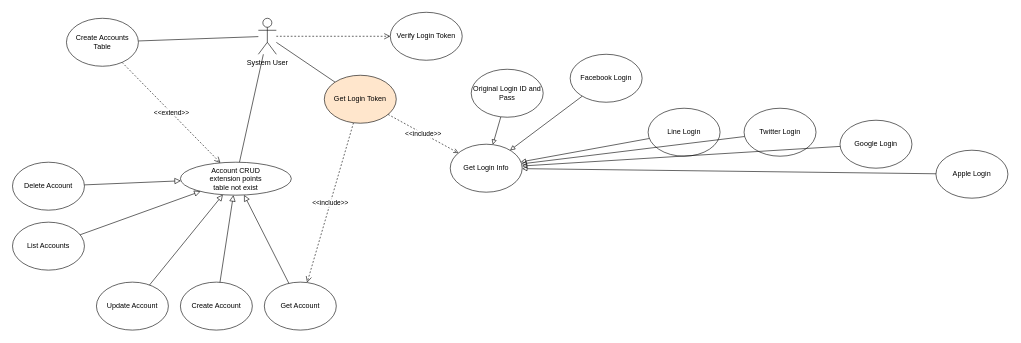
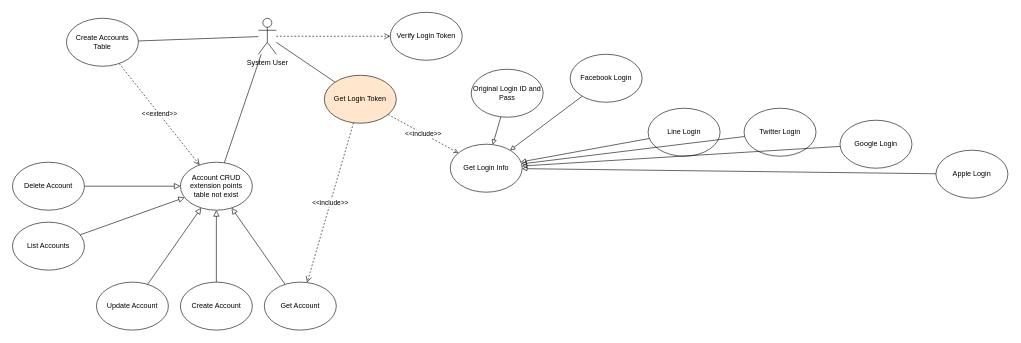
  <mxCell id="0" />
  <mxCell id="1" parent="0" />
  <mxCell id="2" value="" style="edgeStyle=none;html=1;endArrow=none;endFill=0;" edge="1" parent="1" source="6" target="33"><mxGeometry relative="1" as="geometry" /></mxCell>
  <mxCell id="3" value="" style="edgeStyle=none;html=1;endArrow=none;endFill=0;" edge="1" parent="1" source="6" target="36"><mxGeometry relative="1" as="geometry"><mxPoint x="612.026" y="89.693" as="targetPoint" /></mxGeometry></mxCell>
  <mxCell id="4" value="" style="edgeStyle=none;html=1;endArrow=none;endFill=0;" edge="1" parent="1" source="6" target="16"><mxGeometry relative="1" as="geometry" /></mxCell>
  <mxCell id="5" value="" style="edgeStyle=none;html=1;dashed=1;endArrow=open;endFill=0;endSize=8;" edge="1" parent="1" source="6" target="34"><mxGeometry relative="1" as="geometry" /></mxCell>
  <mxCell id="6" value="System User" style="shape=umlActor;verticalLabelPosition=bottom;verticalAlign=top;html=1;outlineConnect=0;" vertex="1" parent="1"><mxGeometry x="430" y="30" width="30" height="60" as="geometry" /></mxCell>
  <mxCell id="7" value="Create Account" style="ellipse;whiteSpace=wrap;html=1;" vertex="1" parent="1"><mxGeometry x="300" y="470" width="120" height="80" as="geometry" /></mxCell>
  <mxCell id="8" value="Update Account" style="ellipse;whiteSpace=wrap;html=1;" vertex="1" parent="1"><mxGeometry x="160" y="470" width="120" height="80" as="geometry" /></mxCell>
  <mxCell id="9" value="&amp;lt;&amp;lt;include&amp;gt;&amp;gt;" style="edgeStyle=none;html=1;dashed=1;endArrow=open;endFill=0;" edge="1" parent="1" source="33" target="10"><mxGeometry relative="1" as="geometry" /></mxCell>
  <mxCell id="10" value="Get Login Info" style="ellipse;whiteSpace=wrap;html=1;" vertex="1" parent="1"><mxGeometry x="750" y="240" width="120" height="80" as="geometry" /></mxCell>
  <mxCell id="11" value="" style="edgeStyle=none;html=1;endArrow=block;endFill=0;endSize=8;" edge="1" parent="1" source="7" target="16"><mxGeometry relative="1" as="geometry" /></mxCell>
  <mxCell id="12" value="" style="edgeStyle=none;html=1;endArrow=block;endFill=0;endSize=8;" edge="1" parent="1" source="8" target="16"><mxGeometry relative="1" as="geometry" /></mxCell>
  <mxCell id="13" value="" style="edgeStyle=none;html=1;endArrow=block;endFill=0;endSize=8;" edge="1" parent="1" source="17" target="16"><mxGeometry relative="1" as="geometry" /></mxCell>
  <mxCell id="14" value="" style="edgeStyle=none;html=1;endArrow=block;endFill=0;endSize=8;" edge="1" parent="1" source="18" target="16"><mxGeometry relative="1" as="geometry" /></mxCell>
  <mxCell id="15" value="" style="edgeStyle=none;html=1;endArrow=block;endFill=0;endSize=8;" edge="1" parent="1" source="19" target="16"><mxGeometry relative="1" as="geometry" /></mxCell>
- <mxCell id="16" value="Account CRUD&lt;br&gt;extension points&lt;br&gt;table not exist" style="ellipse;whiteSpace=wrap;html=1;align=center;" vertex="1" parent="1"><mxGeometry x="300" y="270" width="185" height="55" as="geometry" /></mxCell>
+ <mxCell id="16" value="Account CRUD&lt;br&gt;extension points&lt;br&gt;table not exist" style="ellipse;whiteSpace=wrap;html=1;align=center;" vertex="1" parent="1"><mxGeometry x="300" y="270" width="120" height="80" as="geometry" /></mxCell>
  <mxCell id="17" value="Get Account" style="ellipse;whiteSpace=wrap;html=1;" vertex="1" parent="1"><mxGeometry x="440" y="470" width="120" height="80" as="geometry" /></mxCell>
  <mxCell id="18" value="List Accounts" style="ellipse;whiteSpace=wrap;html=1;" vertex="1" parent="1"><mxGeometry x="20" y="370" width="120" height="80" as="geometry" /></mxCell>
  <mxCell id="19" value="Delete Account" style="ellipse;whiteSpace=wrap;html=1;" vertex="1" parent="1"><mxGeometry x="20" y="270" width="120" height="80" as="geometry" /></mxCell>
  <mxCell id="20" value="" style="edgeStyle=none;html=1;endArrow=block;endFill=0;" edge="1" parent="1" source="21" target="10"><mxGeometry relative="1" as="geometry" /></mxCell>
  <mxCell id="21" value="Original Login ID and Pass" style="ellipse;whiteSpace=wrap;html=1;" vertex="1" parent="1"><mxGeometry x="785" y="115" width="120" height="80" as="geometry" /></mxCell>
  <mxCell id="22" value="" style="edgeStyle=none;html=1;endArrow=block;endFill=0;" edge="1" parent="1" source="23" target="10"><mxGeometry relative="1" as="geometry" /></mxCell>
  <mxCell id="23" value="Facebook Login" style="ellipse;whiteSpace=wrap;html=1;" vertex="1" parent="1"><mxGeometry x="950" y="90" width="120" height="80" as="geometry" /></mxCell>
  <mxCell id="24" value="" style="edgeStyle=none;html=1;endArrow=block;endFill=0;" edge="1" parent="1" source="25" target="10"><mxGeometry relative="1" as="geometry" /></mxCell>
  <mxCell id="25" value="Line Login" style="ellipse;whiteSpace=wrap;html=1;" vertex="1" parent="1"><mxGeometry x="1080" y="180" width="120" height="80" as="geometry" /></mxCell>
  <mxCell id="26" value="" style="edgeStyle=none;html=1;endArrow=block;endFill=0;" edge="1" parent="1" source="27" target="10"><mxGeometry relative="1" as="geometry" /></mxCell>
  <mxCell id="27" value="Twitter Login" style="ellipse;whiteSpace=wrap;html=1;" vertex="1" parent="1"><mxGeometry x="1240" y="180" width="120" height="80" as="geometry" /></mxCell>
  <mxCell id="28" value="" style="edgeStyle=none;html=1;endArrow=block;endFill=0;" edge="1" parent="1" source="29" target="10"><mxGeometry relative="1" as="geometry" /></mxCell>
  <mxCell id="29" value="Google Login" style="ellipse;whiteSpace=wrap;html=1;" vertex="1" parent="1"><mxGeometry x="1400" y="200" width="120" height="80" as="geometry" /></mxCell>
  <mxCell id="30" value="" style="edgeStyle=none;html=1;endArrow=block;endFill=0;" edge="1" parent="1" source="31" target="10"><mxGeometry relative="1" as="geometry" /></mxCell>
  <mxCell id="31" value="Apple Login" style="ellipse;whiteSpace=wrap;html=1;" vertex="1" parent="1"><mxGeometry x="1560" y="250" width="120" height="80" as="geometry" /></mxCell>
  <mxCell id="32" value="&amp;lt;&amp;lt;include&amp;gt;&amp;gt;" style="edgeStyle=none;html=1;dashed=1;endArrow=open;endFill=0;endSize=8;" edge="1" parent="1" source="33" target="17"><mxGeometry relative="1" as="geometry" /></mxCell>
  <mxCell id="33" value="Get Login Token" style="ellipse;whiteSpace=wrap;html=1;fillColor=#ffe6cc;" vertex="1" parent="1"><mxGeometry x="540" y="125" width="120" height="80" as="geometry" /></mxCell>
  <mxCell id="34" value="Verify Login Token" style="ellipse;whiteSpace=wrap;html=1;" vertex="1" parent="1"><mxGeometry x="650" y="20" width="120" height="80" as="geometry" /></mxCell>
  <mxCell id="35" value="&amp;lt;&amp;lt;extend&amp;gt;&amp;gt;" style="edgeStyle=none;html=1;endArrow=open;endFill=0;endSize=8;dashed=1;" edge="1" parent="1" source="36" target="16"><mxGeometry relative="1" as="geometry" /></mxCell>
  <mxCell id="36" value="Create Accounts Table" style="ellipse;whiteSpace=wrap;html=1;" vertex="1" parent="1"><mxGeometry x="110" y="30" width="120" height="80" as="geometry" /></mxCell>
